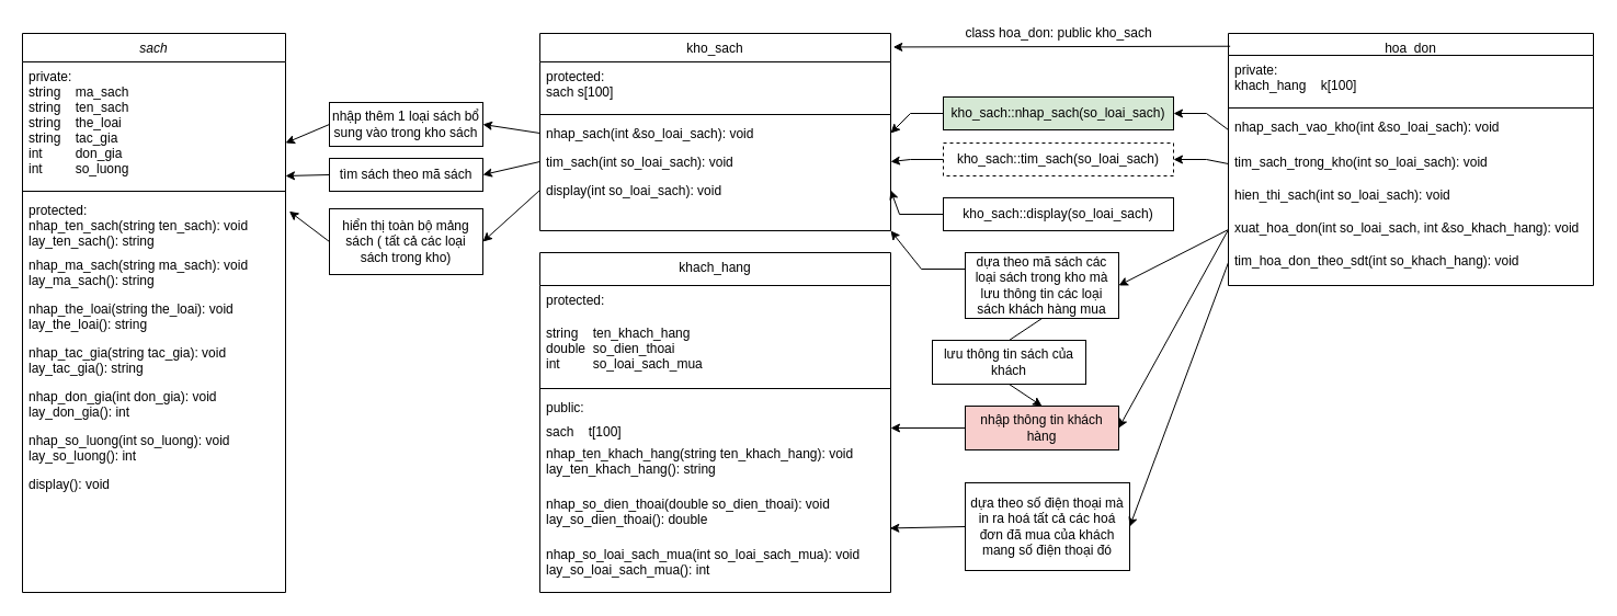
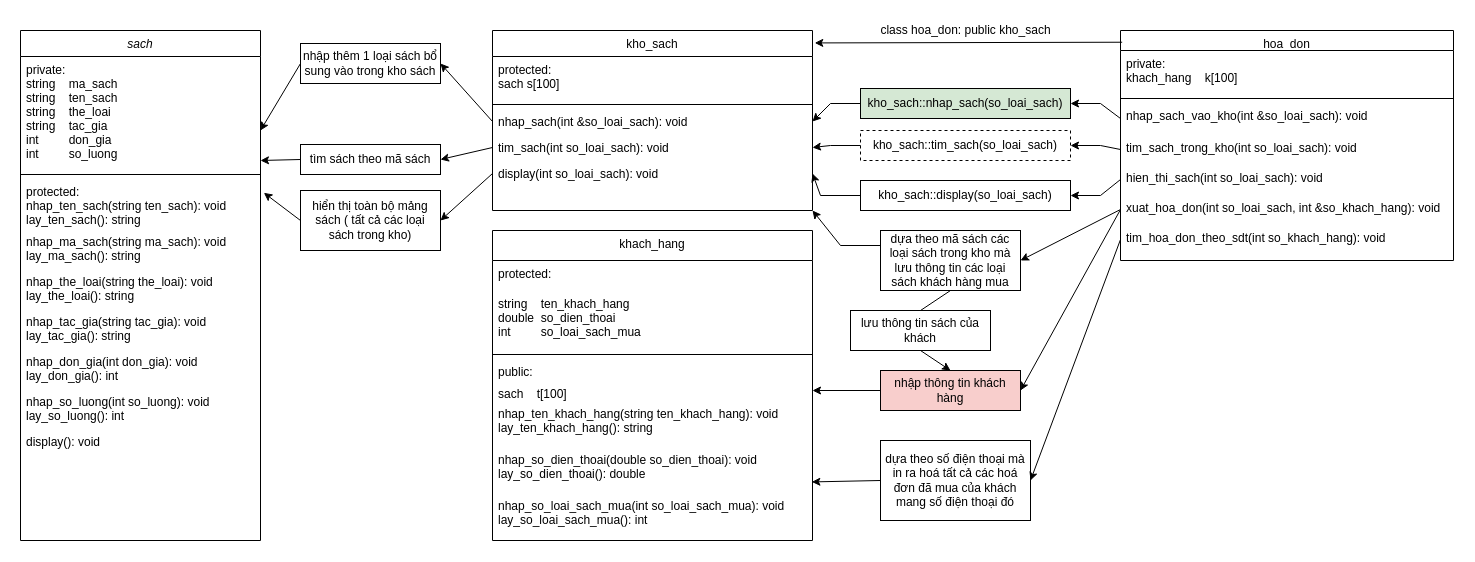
  <mxCell id="0" />
  <mxCell id="1" parent="0" />
  <mxCell id="2" value="sach" style="swimlane;fontStyle=2;align=center;verticalAlign=top;childLayout=stackLayout;horizontal=1;startSize=26;horizontalStack=0;resizeParent=1;resizeLast=0;collapsible=1;marginBottom=0;rounded=0;shadow=0;strokeWidth=1;" parent="1" vertex="1"><mxGeometry x="20" y="30" width="240" height="510" as="geometry"><mxRectangle x="230" y="140" width="160" height="26" as="alternateBounds" /></mxGeometry></mxCell>
  <mxCell id="3" value="private:&#10;string    ma_sach&#10;string    ten_sach&#10;string    the_loai&#10;string    tac_gia&#10;int         don_gia&#10;int         so_luong&#10;" style="text;align=left;verticalAlign=top;spacingLeft=4;spacingRight=4;overflow=hidden;rotatable=0;points=[[0,0.5],[1,0.5]];portConstraint=eastwest;" parent="2" vertex="1"><mxGeometry y="26" width="240" height="114" as="geometry" /></mxCell>
  <mxCell id="4" value="" style="line;html=1;strokeWidth=1;align=left;verticalAlign=middle;spacingTop=-1;spacingLeft=3;spacingRight=3;rotatable=0;labelPosition=right;points=[];portConstraint=eastwest;" parent="2" vertex="1"><mxGeometry y="140" width="240" height="8" as="geometry" /></mxCell>
  <mxCell id="5" value="protected:&#10;nhap_ten_sach(string ten_sach): void&#10;lay_ten_sach(): string" style="text;align=left;verticalAlign=top;spacingLeft=4;spacingRight=4;overflow=hidden;rotatable=0;points=[[0,0.5],[1,0.5]];portConstraint=eastwest;" parent="2" vertex="1"><mxGeometry y="148" width="240" height="50" as="geometry" /></mxCell>
  <mxCell id="6" value="nhap_ma_sach(string ma_sach): void&#10;lay_ma_sach(): string" style="text;align=left;verticalAlign=top;spacingLeft=4;spacingRight=4;overflow=hidden;rotatable=0;points=[[0,0.5],[1,0.5]];portConstraint=eastwest;" parent="2" vertex="1"><mxGeometry y="198" width="240" height="40" as="geometry" /></mxCell>
  <mxCell id="7" value="nhap_the_loai(string the_loai): void&#10;lay_the_loai(): string" style="text;align=left;verticalAlign=top;spacingLeft=4;spacingRight=4;overflow=hidden;rotatable=0;points=[[0,0.5],[1,0.5]];portConstraint=eastwest;" parent="2" vertex="1"><mxGeometry y="238" width="240" height="40" as="geometry" /></mxCell>
  <mxCell id="8" value="nhap_tac_gia(string tac_gia): void&#10;lay_tac_gia(): string" style="text;align=left;verticalAlign=top;spacingLeft=4;spacingRight=4;overflow=hidden;rotatable=0;points=[[0,0.5],[1,0.5]];portConstraint=eastwest;" parent="2" vertex="1"><mxGeometry y="278" width="240" height="40" as="geometry" /></mxCell>
  <mxCell id="9" value="nhap_don_gia(int don_gia): void&#10;lay_don_gia(): int" style="text;align=left;verticalAlign=top;spacingLeft=4;spacingRight=4;overflow=hidden;rotatable=0;points=[[0,0.5],[1,0.5]];portConstraint=eastwest;" parent="2" vertex="1"><mxGeometry y="318" width="240" height="40" as="geometry" /></mxCell>
  <mxCell id="10" value="nhap_so_luong(int so_luong): void&#10;lay_so_luong(): int" style="text;align=left;verticalAlign=top;spacingLeft=4;spacingRight=4;overflow=hidden;rotatable=0;points=[[0,0.5],[1,0.5]];portConstraint=eastwest;" parent="2" vertex="1"><mxGeometry y="358" width="240" height="40" as="geometry" /></mxCell>
  <mxCell id="11" value="display(): void" style="text;align=left;verticalAlign=top;spacingLeft=4;spacingRight=4;overflow=hidden;rotatable=0;points=[[0,0.5],[1,0.5]];portConstraint=eastwest;" parent="2" vertex="1"><mxGeometry y="398" width="240" height="40" as="geometry" /></mxCell>
  <mxCell id="12" value="khach_hang" style="swimlane;fontStyle=0;align=center;verticalAlign=top;childLayout=stackLayout;horizontal=1;startSize=30;horizontalStack=0;resizeParent=1;resizeLast=0;collapsible=1;marginBottom=0;rounded=0;shadow=0;strokeWidth=1;" parent="1" vertex="1"><mxGeometry x="492" y="230" width="320" height="310" as="geometry"><mxRectangle x="130" y="380" width="160" height="26" as="alternateBounds" /></mxGeometry></mxCell>
  <mxCell id="13" value="protected:" style="text;align=left;verticalAlign=top;spacingLeft=4;spacingRight=4;overflow=hidden;rotatable=0;points=[[0,0.5],[1,0.5]];portConstraint=eastwest;" vertex="1" parent="12"><mxGeometry y="30" width="320" height="30" as="geometry" /></mxCell>
  <mxCell id="14" value="string    ten_khach_hang&#10;double  so_dien_thoai&#10;int         so_loai_sach_mua" style="text;align=left;verticalAlign=top;spacingLeft=4;spacingRight=4;overflow=hidden;rotatable=0;points=[[0,0.5],[1,0.5]];portConstraint=eastwest;" parent="12" vertex="1"><mxGeometry y="60" width="320" height="60" as="geometry" /></mxCell>
  <mxCell id="15" value="" style="line;html=1;strokeWidth=1;align=left;verticalAlign=middle;spacingTop=-1;spacingLeft=3;spacingRight=3;rotatable=0;labelPosition=right;points=[];portConstraint=eastwest;" parent="12" vertex="1"><mxGeometry y="120" width="320" height="8" as="geometry" /></mxCell>
  <mxCell id="16" value="public:" style="text;align=left;verticalAlign=top;spacingLeft=4;spacingRight=4;overflow=hidden;rotatable=0;points=[[0,0.5],[1,0.5]];portConstraint=eastwest;fontStyle=0" parent="12" vertex="1"><mxGeometry y="128" width="320" height="22" as="geometry" /></mxCell>
  <mxCell id="17" value="sach    t[100]" style="text;align=left;verticalAlign=top;spacingLeft=4;spacingRight=4;overflow=hidden;rotatable=0;points=[[0,0.5],[1,0.5]];portConstraint=eastwest;" vertex="1" parent="12"><mxGeometry y="150" width="320" height="20" as="geometry" /></mxCell>
  <mxCell id="18" value="nhap_ten_khach_hang(string ten_khach_hang): void&#10;lay_ten_khach_hang(): string" style="text;align=left;verticalAlign=top;spacingLeft=4;spacingRight=4;overflow=hidden;rotatable=0;points=[[0,0.5],[1,0.5]];portConstraint=eastwest;" parent="12" vertex="1"><mxGeometry y="170" width="320" height="46" as="geometry" /></mxCell>
  <mxCell id="19" value="nhap_so_dien_thoai(double so_dien_thoai): void&#10;lay_so_dien_thoai(): double&#10;" style="text;align=left;verticalAlign=top;spacingLeft=4;spacingRight=4;overflow=hidden;rotatable=0;points=[[0,0.5],[1,0.5]];portConstraint=eastwest;" parent="12" vertex="1"><mxGeometry y="216" width="320" height="46" as="geometry" /></mxCell>
  <mxCell id="20" value="nhap_so_loai_sach_mua(int so_loai_sach_mua): void&#10;lay_so_loai_sach_mua(): int" style="text;align=left;verticalAlign=top;spacingLeft=4;spacingRight=4;overflow=hidden;rotatable=0;points=[[0,0.5],[1,0.5]];portConstraint=eastwest;" parent="12" vertex="1"><mxGeometry y="262" width="320" height="46" as="geometry" /></mxCell>
  <mxCell id="21" value="hoa_don" style="swimlane;fontStyle=0;align=center;verticalAlign=top;childLayout=stackLayout;horizontal=1;startSize=20;horizontalStack=0;resizeParent=1;resizeLast=0;collapsible=1;marginBottom=0;rounded=0;shadow=0;strokeWidth=1;" parent="1" vertex="1"><mxGeometry x="1120" y="30" width="333" height="230" as="geometry"><mxRectangle x="340" y="380" width="170" height="26" as="alternateBounds" /></mxGeometry></mxCell>
  <mxCell id="22" value="private:&#10;khach_hang    k[100]" style="text;align=left;verticalAlign=top;spacingLeft=4;spacingRight=4;overflow=hidden;rotatable=0;points=[[0,0.5],[1,0.5]];portConstraint=eastwest;" parent="21" vertex="1"><mxGeometry y="20" width="333" height="44" as="geometry" /></mxCell>
  <mxCell id="23" value="" style="line;html=1;strokeWidth=1;align=left;verticalAlign=middle;spacingTop=-1;spacingLeft=3;spacingRight=3;rotatable=0;labelPosition=right;points=[];portConstraint=eastwest;" parent="21" vertex="1"><mxGeometry y="64" width="333" height="8" as="geometry" /></mxCell>
  <mxCell id="24" value="nhap_sach_vao_kho(int &amp;so_loai_sach): void" style="text;align=left;verticalAlign=top;spacingLeft=4;spacingRight=4;overflow=hidden;rotatable=0;points=[[0,0.5],[1,0.5]];portConstraint=eastwest;" vertex="1" parent="21"><mxGeometry y="72" width="333" height="32" as="geometry" /></mxCell>
  <mxCell id="25" value="tim_sach_trong_kho(int so_loai_sach): void" style="text;align=left;verticalAlign=top;spacingLeft=4;spacingRight=4;overflow=hidden;rotatable=0;points=[[0,0.5],[1,0.5]];portConstraint=eastwest;" vertex="1" parent="21"><mxGeometry y="104" width="333" height="30" as="geometry" /></mxCell>
  <mxCell id="26" value="hien_thi_sach(int so_loai_sach): void" style="text;align=left;verticalAlign=top;spacingLeft=4;spacingRight=4;overflow=hidden;rotatable=0;points=[[0,0.5],[1,0.5]];portConstraint=eastwest;" vertex="1" parent="21"><mxGeometry y="134" width="333" height="30" as="geometry" /></mxCell>
  <mxCell id="27" value="xuat_hoa_don(int so_loai_sach, int &amp;so_khach_hang): void" style="text;align=left;verticalAlign=top;spacingLeft=4;spacingRight=4;overflow=hidden;rotatable=0;points=[[0,0.5],[1,0.5]];portConstraint=eastwest;" vertex="1" parent="21"><mxGeometry y="164" width="333" height="30" as="geometry" /></mxCell>
  <mxCell id="28" value="tim_hoa_don_theo_sdt(int so_khach_hang): void" style="text;align=left;verticalAlign=top;spacingLeft=4;spacingRight=4;overflow=hidden;rotatable=0;points=[[0,0.5],[1,0.5]];portConstraint=eastwest;" vertex="1" parent="21"><mxGeometry y="194" width="333" height="30" as="geometry" /></mxCell>
  <mxCell id="29" value="kho_sach" style="swimlane;fontStyle=0;align=center;verticalAlign=top;childLayout=stackLayout;horizontal=1;startSize=26;horizontalStack=0;resizeParent=1;resizeLast=0;collapsible=1;marginBottom=0;rounded=0;shadow=0;strokeWidth=1;" parent="1" vertex="1"><mxGeometry x="492" y="30" width="320" height="180" as="geometry"><mxRectangle x="550" y="140" width="160" height="26" as="alternateBounds" /></mxGeometry></mxCell>
  <mxCell id="30" value="protected:&#10;sach s[100]" style="text;align=left;verticalAlign=top;spacingLeft=4;spacingRight=4;overflow=hidden;rotatable=0;points=[[0,0.5],[1,0.5]];portConstraint=eastwest;" parent="29" vertex="1"><mxGeometry y="26" width="320" height="44" as="geometry" /></mxCell>
  <mxCell id="31" value="" style="line;html=1;strokeWidth=1;align=left;verticalAlign=middle;spacingTop=-1;spacingLeft=3;spacingRight=3;rotatable=0;labelPosition=right;points=[];portConstraint=eastwest;" parent="29" vertex="1"><mxGeometry y="70" width="320" height="8" as="geometry" /></mxCell>
  <mxCell id="32" value="nhap_sach(int &amp;so_loai_sach): void" style="text;align=left;verticalAlign=top;spacingLeft=4;spacingRight=4;overflow=hidden;rotatable=0;points=[[0,0.5],[1,0.5]];portConstraint=eastwest;" parent="29" vertex="1"><mxGeometry y="78" width="320" height="26" as="geometry" /></mxCell>
  <mxCell id="33" value="tim_sach(int so_loai_sach): void" style="text;align=left;verticalAlign=top;spacingLeft=4;spacingRight=4;overflow=hidden;rotatable=0;points=[[0,0.5],[1,0.5]];portConstraint=eastwest;" parent="29" vertex="1"><mxGeometry y="104" width="320" height="26" as="geometry" /></mxCell>
  <mxCell id="34" value="display(int so_loai_sach): void" style="text;align=left;verticalAlign=top;spacingLeft=4;spacingRight=4;overflow=hidden;rotatable=0;points=[[0,0.5],[1,0.5]];portConstraint=eastwest;" parent="29" vertex="1"><mxGeometry y="130" width="320" height="26" as="geometry" /></mxCell>
  <mxCell id="35" value="" style="endArrow=classic;html=1;rounded=0;entryX=1.007;entryY=0.069;entryDx=0;entryDy=0;entryPerimeter=0;exitX=0.005;exitY=0.051;exitDx=0;exitDy=0;exitPerimeter=0;" edge="1" parent="1" source="21" target="29"><mxGeometry width="50" height="50" relative="1" as="geometry"><mxPoint x="910" y="-98" as="sourcePoint" /><mxPoint x="630" y="140" as="targetPoint" /><Array as="points" /></mxGeometry></mxCell>
  <mxCell id="36" value="class hoa_don: public kho_sach" style="text;html=1;align=center;verticalAlign=middle;resizable=0;points=[];autosize=1;strokeColor=none;fillColor=none;rotation=0;" vertex="1" parent="1"><mxGeometry x="870" y="20" width="190" height="20" as="geometry" /></mxCell>
  <mxCell id="37" value="kho_sach::nhap_sach(so_loai_sach)" style="rounded=0;whiteSpace=wrap;html=1;fillColor=#d5e8d4;" vertex="1" parent="1"><mxGeometry x="860" y="88" width="210" height="30" as="geometry" /></mxCell>
  <mxCell id="38" value="kho_sach::tim_sach(so_loai_sach)" style="rounded=0;whiteSpace=wrap;html=1;dashed=1;" vertex="1" parent="1"><mxGeometry x="860" y="130" width="210" height="30" as="geometry" /></mxCell>
  <mxCell id="39" value="kho_sach::display(so_loai_sach)" style="rounded=0;whiteSpace=wrap;html=1;" vertex="1" parent="1"><mxGeometry x="860" y="180" width="210" height="30" as="geometry" /></mxCell>
  <mxCell id="40" value="" style="endArrow=classic;html=1;rounded=0;entryX=1;entryY=0.5;entryDx=0;entryDy=0;exitX=0;exitY=0.5;exitDx=0;exitDy=0;" edge="1" parent="1" source="37" target="32"><mxGeometry width="50" height="50" relative="1" as="geometry"><mxPoint x="740" y="290" as="sourcePoint" /><mxPoint x="790" y="240" as="targetPoint" /><Array as="points"><mxPoint x="830" y="103" /></Array></mxGeometry></mxCell>
  <mxCell id="41" value="" style="endArrow=classic;html=1;rounded=0;entryX=1;entryY=0.5;entryDx=0;entryDy=0;exitX=0;exitY=0.5;exitDx=0;exitDy=0;" edge="1" parent="1" source="38" target="33"><mxGeometry width="50" height="50" relative="1" as="geometry"><mxPoint x="740" y="290" as="sourcePoint" /><mxPoint x="790" y="240" as="targetPoint" /><Array as="points"><mxPoint x="830" y="145" /></Array></mxGeometry></mxCell>
  <mxCell id="42" value="" style="endArrow=classic;html=1;rounded=0;entryX=1;entryY=0.5;entryDx=0;entryDy=0;exitX=0;exitY=0.5;exitDx=0;exitDy=0;" edge="1" parent="1" source="39" target="34"><mxGeometry width="50" height="50" relative="1" as="geometry"><mxPoint x="740" y="290" as="sourcePoint" /><mxPoint x="790" y="240" as="targetPoint" /><Array as="points"><mxPoint x="820" y="195" /></Array></mxGeometry></mxCell>
  <mxCell id="43" value="" style="endArrow=classic;html=1;rounded=0;entryX=1;entryY=0.5;entryDx=0;entryDy=0;exitX=0;exitY=0.5;exitDx=0;exitDy=0;" edge="1" parent="1" source="24" target="37"><mxGeometry width="50" height="50" relative="1" as="geometry"><mxPoint x="740" y="290" as="sourcePoint" /><mxPoint x="790" y="240" as="targetPoint" /><Array as="points"><mxPoint x="1100" y="103" /></Array></mxGeometry></mxCell>
  <mxCell id="44" value="" style="endArrow=classic;html=1;rounded=0;entryX=1;entryY=0.5;entryDx=0;entryDy=0;exitX=0;exitY=0.5;exitDx=0;exitDy=0;" edge="1" parent="1" source="25" target="38"><mxGeometry width="50" height="50" relative="1" as="geometry"><mxPoint x="740" y="290" as="sourcePoint" /><mxPoint x="790" y="240" as="targetPoint" /><Array as="points"><mxPoint x="1100" y="145" /></Array></mxGeometry></mxCell>
- <mxCell id="46" value="nhập thêm 1 loại sách bổ sung vào trong kho sách" style="rounded=0;whiteSpace=wrap;html=1;" vertex="1" parent="1"><mxGeometry x="300" y="93" width="140" height="40" as="geometry" /></mxCell>
+ <mxCell id="45" value="" style="endArrow=classic;html=1;rounded=0;entryX=1;entryY=0.5;entryDx=0;entryDy=0;exitX=0;exitY=0.5;exitDx=0;exitDy=0;" edge="1" parent="1" source="26" target="39"><mxGeometry width="50" height="50" relative="1" as="geometry"><mxPoint x="740" y="290" as="sourcePoint" /><mxPoint x="790" y="240" as="targetPoint" /><Array as="points"><mxPoint x="1100" y="195" /></Array></mxGeometry></mxCell>
+ <mxCell id="46" value="nhập thêm 1 loại sách bổ sung vào trong kho sách" style="rounded=0;whiteSpace=wrap;html=1;" vertex="1" parent="1"><mxGeometry x="300" y="43" width="140" height="40" as="geometry" /></mxCell>
  <mxCell id="47" value="" style="endArrow=classic;html=1;rounded=0;entryX=1;entryY=0.5;entryDx=0;entryDy=0;exitX=0;exitY=0.5;exitDx=0;exitDy=0;" edge="1" parent="1" source="32" target="46"><mxGeometry width="50" height="50" relative="1" as="geometry"><mxPoint x="660" y="260" as="sourcePoint" /><mxPoint x="710" y="210" as="targetPoint" /></mxGeometry></mxCell>
  <mxCell id="48" value="" style="endArrow=classic;html=1;rounded=0;exitX=0;exitY=0.5;exitDx=0;exitDy=0;" edge="1" parent="1" source="46"><mxGeometry width="50" height="50" relative="1" as="geometry"><mxPoint x="660" y="260" as="sourcePoint" /><mxPoint x="260" y="130" as="targetPoint" /></mxGeometry></mxCell>
  <mxCell id="49" value="tìm sách theo mã sách" style="rounded=0;whiteSpace=wrap;html=1;" vertex="1" parent="1"><mxGeometry x="300" y="144" width="140" height="30" as="geometry" /></mxCell>
  <mxCell id="50" value="" style="endArrow=classic;html=1;rounded=0;entryX=1;entryY=0.5;entryDx=0;entryDy=0;exitX=0;exitY=0.5;exitDx=0;exitDy=0;" edge="1" parent="1" source="33" target="49"><mxGeometry width="50" height="50" relative="1" as="geometry"><mxPoint x="660" y="250" as="sourcePoint" /><mxPoint x="710" y="200" as="targetPoint" /></mxGeometry></mxCell>
  <mxCell id="51" value="" style="endArrow=classic;html=1;rounded=0;exitX=0;exitY=0.5;exitDx=0;exitDy=0;" edge="1" parent="1" source="49"><mxGeometry width="50" height="50" relative="1" as="geometry"><mxPoint x="290" y="163" as="sourcePoint" /><mxPoint x="260" y="160" as="targetPoint" /></mxGeometry></mxCell>
  <mxCell id="52" value="hiển thị toàn bộ mảng sách ( tất cả các loại sách trong kho)" style="rounded=0;whiteSpace=wrap;html=1;" vertex="1" parent="1"><mxGeometry x="300" y="190" width="140" height="60" as="geometry" /></mxCell>
  <mxCell id="53" value="" style="endArrow=classic;html=1;rounded=0;entryX=1;entryY=0.5;entryDx=0;entryDy=0;exitX=0;exitY=0.5;exitDx=0;exitDy=0;" edge="1" parent="1" source="34" target="52"><mxGeometry width="50" height="50" relative="1" as="geometry"><mxPoint x="660" y="240" as="sourcePoint" /><mxPoint x="710" y="190" as="targetPoint" /></mxGeometry></mxCell>
  <mxCell id="54" value="" style="endArrow=classic;html=1;rounded=0;entryX=1.014;entryY=0.286;entryDx=0;entryDy=0;exitX=0;exitY=0.5;exitDx=0;exitDy=0;entryPerimeter=0;" edge="1" parent="1" source="52" target="5"><mxGeometry width="50" height="50" relative="1" as="geometry"><mxPoint x="660" y="240" as="sourcePoint" /><mxPoint x="710" y="190" as="targetPoint" /></mxGeometry></mxCell>
  <mxCell id="55" value="nhập thông tin khách hàng" style="rounded=0;whiteSpace=wrap;html=1;fillColor=#f8cecc;" vertex="1" parent="1"><mxGeometry x="880" y="370" width="140" height="40" as="geometry" /></mxCell>
  <mxCell id="56" value="" style="endArrow=classic;html=1;rounded=0;entryX=1;entryY=0.5;entryDx=0;entryDy=0;exitX=0;exitY=0.5;exitDx=0;exitDy=0;" edge="1" parent="1" source="27" target="55"><mxGeometry width="50" height="50" relative="1" as="geometry"><mxPoint x="720" y="230" as="sourcePoint" /><mxPoint x="770" y="180" as="targetPoint" /></mxGeometry></mxCell>
  <mxCell id="57" value="" style="endArrow=classic;html=1;rounded=0;entryX=1;entryY=0.5;entryDx=0;entryDy=0;exitX=0;exitY=0.5;exitDx=0;exitDy=0;" edge="1" parent="1" source="55" target="17"><mxGeometry width="50" height="50" relative="1" as="geometry"><mxPoint x="720" y="230" as="sourcePoint" /><mxPoint x="770" y="180" as="targetPoint" /></mxGeometry></mxCell>
  <mxCell id="58" value="dựa theo mã sách các loại sách trong kho mà lưu thông tin các loại sách khách hàng mua" style="rounded=0;whiteSpace=wrap;html=1;" vertex="1" parent="1"><mxGeometry x="880" y="230" width="140" height="60" as="geometry" /></mxCell>
  <mxCell id="59" value="" style="endArrow=classic;html=1;rounded=0;entryX=1;entryY=0.5;entryDx=0;entryDy=0;exitX=0;exitY=0.5;exitDx=0;exitDy=0;" edge="1" parent="1" source="27" target="58"><mxGeometry width="50" height="50" relative="1" as="geometry"><mxPoint x="720" y="210" as="sourcePoint" /><mxPoint x="770" y="160" as="targetPoint" /></mxGeometry></mxCell>
  <mxCell id="60" value="" style="endArrow=classic;html=1;rounded=0;entryX=1;entryY=1;entryDx=0;entryDy=0;exitX=0;exitY=0.25;exitDx=0;exitDy=0;" edge="1" parent="1" source="58" target="29"><mxGeometry width="50" height="50" relative="1" as="geometry"><mxPoint x="720" y="210" as="sourcePoint" /><mxPoint x="770" y="160" as="targetPoint" /><Array as="points"><mxPoint x="840" y="245" /></Array></mxGeometry></mxCell>
  <mxCell id="61" value="lưu thông tin sách của khách" style="rounded=0;whiteSpace=wrap;html=1;" vertex="1" parent="1"><mxGeometry x="850" y="310" width="140" height="40" as="geometry" /></mxCell>
  <mxCell id="62" value="" style="endArrow=none;html=1;rounded=0;entryX=0.5;entryY=0;entryDx=0;entryDy=0;exitX=0.5;exitY=1;exitDx=0;exitDy=0;" edge="1" parent="1" source="58" target="61"><mxGeometry width="50" height="50" relative="1" as="geometry"><mxPoint x="960" y="290" as="sourcePoint" /><mxPoint x="960" y="370" as="targetPoint" /></mxGeometry></mxCell>
  <mxCell id="63" value="dựa theo số điện thoại mà in ra hoá tất cả các hoá đơn đã mua của khách mang số điện thoại đó" style="rounded=0;whiteSpace=wrap;html=1;" vertex="1" parent="1"><mxGeometry x="880" y="440" width="150" height="80" as="geometry" /></mxCell>
  <mxCell id="64" value="" style="endArrow=classic;html=1;rounded=0;exitX=0.5;exitY=1;exitDx=0;exitDy=0;entryX=0.5;entryY=0;entryDx=0;entryDy=0;" edge="1" parent="1" source="61" target="55"><mxGeometry width="50" height="50" relative="1" as="geometry"><mxPoint x="720" y="170" as="sourcePoint" /><mxPoint x="770" y="120" as="targetPoint" /></mxGeometry></mxCell>
  <mxCell id="65" value="" style="endArrow=classic;html=1;rounded=0;entryX=1;entryY=0.5;entryDx=0;entryDy=0;exitX=0;exitY=0.5;exitDx=0;exitDy=0;" edge="1" parent="1" source="28" target="63"><mxGeometry width="50" height="50" relative="1" as="geometry"><mxPoint x="720" y="170" as="sourcePoint" /><mxPoint x="770" y="120" as="targetPoint" /></mxGeometry></mxCell>
  <mxCell id="66" value="" style="endArrow=classic;html=1;rounded=0;entryX=0.998;entryY=0.77;entryDx=0;entryDy=0;exitX=0;exitY=0.5;exitDx=0;exitDy=0;entryPerimeter=0;" edge="1" parent="1" source="63" target="19"><mxGeometry width="50" height="50" relative="1" as="geometry"><mxPoint x="720" y="170" as="sourcePoint" /><mxPoint x="770" y="120" as="targetPoint" /></mxGeometry></mxCell>
